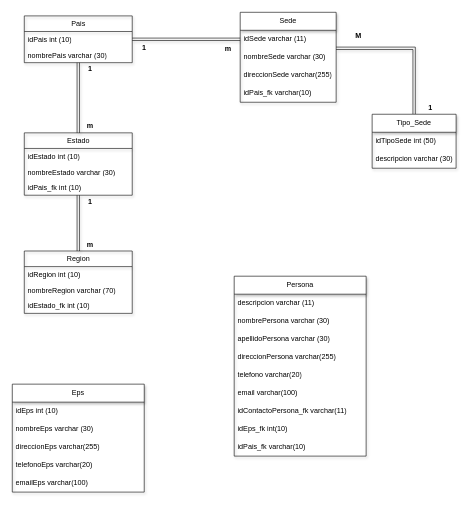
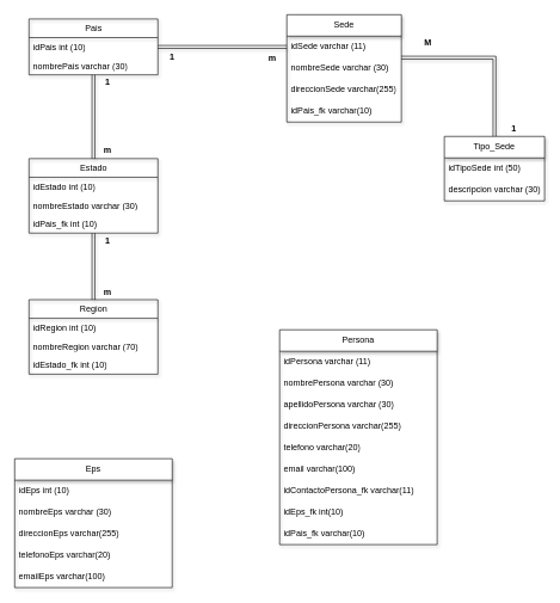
  <mxCell id="0" />
  <mxCell id="1" parent="0" />
  <mxCell id="2" style="edgeStyle=orthogonalEdgeStyle;html=1;entryX=0.5;entryY=0;entryDx=0;entryDy=0;shape=link;shadow=1;rounded=0;" edge="1" parent="1" source="3" target="8"><mxGeometry relative="1" as="geometry"><Array as="points"><mxPoint x="690" y="80" /></Array></mxGeometry></mxCell>
  <mxCell id="3" value="Sede" style="swimlane;fontStyle=0;childLayout=stackLayout;horizontal=1;startSize=30;horizontalStack=0;resizeParent=1;resizeParentMax=0;resizeLast=0;collapsible=1;marginBottom=0;whiteSpace=wrap;html=1;shadow=1;rounded=0;" vertex="1" parent="1"><mxGeometry x="400" y="20" width="160" height="150" as="geometry"><mxRectangle x="270" y="330" width="60" height="30" as="alternateBounds" /></mxGeometry></mxCell>
  <mxCell id="4" value="idSede varchar (11)" style="text;strokeColor=none;fillColor=none;align=left;verticalAlign=middle;spacingLeft=4;spacingRight=4;overflow=hidden;points=[[0,0.5],[1,0.5]];portConstraint=eastwest;rotatable=0;whiteSpace=wrap;html=1;shadow=1;rounded=0;" vertex="1" parent="3"><mxGeometry y="30" width="160" height="30" as="geometry" /></mxCell>
  <mxCell id="5" value="nombreSede varchar (30)" style="text;strokeColor=none;fillColor=none;align=left;verticalAlign=middle;spacingLeft=4;spacingRight=4;overflow=hidden;points=[[0,0.5],[1,0.5]];portConstraint=eastwest;rotatable=0;whiteSpace=wrap;html=1;shadow=1;rounded=0;" vertex="1" parent="3"><mxGeometry y="60" width="160" height="30" as="geometry" /></mxCell>
  <mxCell id="6" value="direccionSede varchar(255)" style="text;strokeColor=none;fillColor=none;align=left;verticalAlign=middle;spacingLeft=4;spacingRight=4;overflow=hidden;points=[[0,0.5],[1,0.5]];portConstraint=eastwest;rotatable=0;whiteSpace=wrap;html=1;shadow=1;rounded=0;" vertex="1" parent="3"><mxGeometry y="90" width="160" height="30" as="geometry" /></mxCell>
  <mxCell id="7" value="idPais_fk varchar(10)" style="text;strokeColor=none;fillColor=none;align=left;verticalAlign=middle;spacingLeft=4;spacingRight=4;overflow=hidden;points=[[0,0.5],[1,0.5]];portConstraint=eastwest;rotatable=0;whiteSpace=wrap;html=1;shadow=1;rounded=0;" vertex="1" parent="3"><mxGeometry y="120" width="160" height="30" as="geometry" /></mxCell>
  <mxCell id="8" value="Tipo_Sede" style="swimlane;fontStyle=0;childLayout=stackLayout;horizontal=1;startSize=30;horizontalStack=0;resizeParent=1;resizeParentMax=0;resizeLast=0;collapsible=1;marginBottom=0;whiteSpace=wrap;html=1;shadow=1;rounded=0;" vertex="1" parent="1"><mxGeometry x="620" y="190" width="140" height="90" as="geometry"><mxRectangle x="270" y="330" width="60" height="30" as="alternateBounds" /></mxGeometry></mxCell>
  <mxCell id="9" value="idTipoSede int (50)" style="text;strokeColor=none;fillColor=none;align=left;verticalAlign=middle;spacingLeft=4;spacingRight=4;overflow=hidden;points=[[0,0.5],[1,0.5]];portConstraint=eastwest;rotatable=0;whiteSpace=wrap;html=1;shadow=1;rounded=0;" vertex="1" parent="8"><mxGeometry y="30" width="140" height="30" as="geometry" /></mxCell>
  <mxCell id="10" value="descripcion varchar (30)" style="text;strokeColor=none;fillColor=none;align=left;verticalAlign=middle;spacingLeft=4;spacingRight=4;overflow=hidden;points=[[0,0.5],[1,0.5]];portConstraint=eastwest;rotatable=0;whiteSpace=wrap;html=1;shadow=1;rounded=0;" vertex="1" parent="8"><mxGeometry y="60" width="140" height="30" as="geometry" /></mxCell>
  <mxCell id="11" value="M" style="text;html=1;strokeColor=none;fillColor=none;align=center;verticalAlign=middle;whiteSpace=wrap;rounded=0;shadow=1;fontStyle=1" vertex="1" parent="1"><mxGeometry x="570" y="50" width="55" height="20" as="geometry" /></mxCell>
  <mxCell id="12" value="1" style="text;html=1;strokeColor=none;fillColor=none;align=center;verticalAlign=middle;whiteSpace=wrap;rounded=0;shadow=1;fontStyle=1" vertex="1" parent="1"><mxGeometry x="690" y="170" width="55" height="20" as="geometry" /></mxCell>
  <mxCell id="13" style="edgeStyle=orthogonalEdgeStyle;shape=link;rounded=0;sketch=0;html=1;entryX=0.5;entryY=0;entryDx=0;entryDy=0;shadow=1;" edge="1" parent="1" source="15" target="19"><mxGeometry relative="1" as="geometry" /></mxCell>
  <mxCell id="14" style="edgeStyle=orthogonalEdgeStyle;shape=link;rounded=0;sketch=0;html=1;entryX=0;entryY=0.5;entryDx=0;entryDy=0;shadow=1;" edge="1" parent="1" source="15" target="4"><mxGeometry relative="1" as="geometry" /></mxCell>
  <mxCell id="15" value="Pais" style="swimlane;fontStyle=0;childLayout=stackLayout;horizontal=1;startSize=26;fillColor=none;horizontalStack=0;resizeParent=1;resizeParentMax=0;resizeLast=0;collapsible=1;marginBottom=0;html=1;shadow=1;" vertex="1" parent="1"><mxGeometry x="40" y="26" width="180" height="78" as="geometry" /></mxCell>
  <mxCell id="16" value="idPais int (10)" style="text;strokeColor=none;fillColor=none;align=left;verticalAlign=top;spacingLeft=4;spacingRight=4;overflow=hidden;rotatable=0;points=[[0,0.5],[1,0.5]];portConstraint=eastwest;whiteSpace=wrap;html=1;shadow=1;" vertex="1" parent="15"><mxGeometry y="26" width="180" height="26" as="geometry" /></mxCell>
  <mxCell id="17" value="nombrePais varchar (30)" style="text;strokeColor=none;fillColor=none;align=left;verticalAlign=top;spacingLeft=4;spacingRight=4;overflow=hidden;rotatable=0;points=[[0,0.5],[1,0.5]];portConstraint=eastwest;whiteSpace=wrap;html=1;shadow=1;" vertex="1" parent="15"><mxGeometry y="52" width="180" height="26" as="geometry" /></mxCell>
  <mxCell id="18" style="edgeStyle=orthogonalEdgeStyle;shape=link;rounded=0;sketch=0;html=1;shadow=1;" edge="1" parent="1" source="19" target="23"><mxGeometry relative="1" as="geometry" /></mxCell>
  <mxCell id="19" value="Estado" style="swimlane;fontStyle=0;childLayout=stackLayout;horizontal=1;startSize=26;fillColor=none;horizontalStack=0;resizeParent=1;resizeParentMax=0;resizeLast=0;collapsible=1;marginBottom=0;html=1;shadow=1;" vertex="1" parent="1"><mxGeometry x="40" y="221" width="180" height="104" as="geometry" /></mxCell>
  <mxCell id="20" value="idEstado int (10)" style="text;strokeColor=none;fillColor=none;align=left;verticalAlign=top;spacingLeft=4;spacingRight=4;overflow=hidden;rotatable=0;points=[[0,0.5],[1,0.5]];portConstraint=eastwest;whiteSpace=wrap;html=1;shadow=1;" vertex="1" parent="19"><mxGeometry y="26" width="180" height="26" as="geometry" /></mxCell>
  <mxCell id="21" value="nombreEstado varchar (30)" style="text;strokeColor=none;fillColor=none;align=left;verticalAlign=top;spacingLeft=4;spacingRight=4;overflow=hidden;rotatable=0;points=[[0,0.5],[1,0.5]];portConstraint=eastwest;whiteSpace=wrap;html=1;shadow=1;" vertex="1" parent="19"><mxGeometry y="52" width="180" height="26" as="geometry" /></mxCell>
  <mxCell id="22" value="idPais_fk int (10)" style="text;strokeColor=none;fillColor=none;align=left;verticalAlign=top;spacingLeft=4;spacingRight=4;overflow=hidden;rotatable=0;points=[[0,0.5],[1,0.5]];portConstraint=eastwest;whiteSpace=wrap;html=1;shadow=1;" vertex="1" parent="19"><mxGeometry y="78" width="180" height="26" as="geometry" /></mxCell>
  <mxCell id="23" value="Region" style="swimlane;fontStyle=0;childLayout=stackLayout;horizontal=1;startSize=26;fillColor=none;horizontalStack=0;resizeParent=1;resizeParentMax=0;resizeLast=0;collapsible=1;marginBottom=0;html=1;shadow=1;" vertex="1" parent="1"><mxGeometry x="40" y="418" width="180" height="104" as="geometry" /></mxCell>
  <mxCell id="24" value="idRegion int (10)" style="text;strokeColor=none;fillColor=none;align=left;verticalAlign=top;spacingLeft=4;spacingRight=4;overflow=hidden;rotatable=0;points=[[0,0.5],[1,0.5]];portConstraint=eastwest;whiteSpace=wrap;html=1;shadow=1;" vertex="1" parent="23"><mxGeometry y="26" width="180" height="26" as="geometry" /></mxCell>
  <mxCell id="25" value="nombreRegion varchar (70)" style="text;strokeColor=none;fillColor=none;align=left;verticalAlign=top;spacingLeft=4;spacingRight=4;overflow=hidden;rotatable=0;points=[[0,0.5],[1,0.5]];portConstraint=eastwest;whiteSpace=wrap;html=1;shadow=1;" vertex="1" parent="23"><mxGeometry y="52" width="180" height="26" as="geometry" /></mxCell>
  <mxCell id="26" value="idEstado_fk int (10)" style="text;strokeColor=none;fillColor=none;align=left;verticalAlign=top;spacingLeft=4;spacingRight=4;overflow=hidden;rotatable=0;points=[[0,0.5],[1,0.5]];portConstraint=eastwest;whiteSpace=wrap;html=1;shadow=1;" vertex="1" parent="23"><mxGeometry y="78" width="180" height="26" as="geometry" /></mxCell>
  <mxCell id="27" value="1" style="text;html=1;strokeColor=none;fillColor=none;align=center;verticalAlign=middle;whiteSpace=wrap;rounded=0;shadow=1;fontStyle=1" vertex="1" parent="1"><mxGeometry x="120" y="104" width="60" height="22" as="geometry" /></mxCell>
  <mxCell id="28" value="m" style="text;html=1;strokeColor=none;fillColor=none;align=center;verticalAlign=middle;whiteSpace=wrap;rounded=0;shadow=1;fontStyle=1" vertex="1" parent="1"><mxGeometry x="120" y="396" width="60" height="22" as="geometry" /></mxCell>
  <mxCell id="29" value="m" style="text;html=1;strokeColor=none;fillColor=none;align=center;verticalAlign=middle;whiteSpace=wrap;rounded=0;shadow=1;fontStyle=1" vertex="1" parent="1"><mxGeometry x="120" y="199" width="60" height="22" as="geometry" /></mxCell>
  <mxCell id="30" value="1" style="text;html=1;strokeColor=none;fillColor=none;align=center;verticalAlign=middle;whiteSpace=wrap;rounded=0;shadow=1;fontStyle=1" vertex="1" parent="1"><mxGeometry x="120" y="325" width="60" height="22" as="geometry" /></mxCell>
  <mxCell id="31" value="1" style="text;html=1;strokeColor=none;fillColor=none;align=center;verticalAlign=middle;whiteSpace=wrap;rounded=0;shadow=1;fontStyle=1" vertex="1" parent="1"><mxGeometry x="210" y="69" width="60" height="22" as="geometry" /></mxCell>
  <mxCell id="32" value="m" style="text;html=1;strokeColor=none;fillColor=none;align=center;verticalAlign=middle;whiteSpace=wrap;rounded=0;shadow=1;fontStyle=1" vertex="1" parent="1"><mxGeometry x="350" y="70" width="60" height="22" as="geometry" /></mxCell>
  <mxCell id="33" value="Persona" style="swimlane;fontStyle=0;childLayout=stackLayout;horizontal=1;startSize=30;horizontalStack=0;resizeParent=1;resizeParentMax=0;resizeLast=0;collapsible=1;marginBottom=0;whiteSpace=wrap;html=1;shadow=1;rounded=0;" vertex="1" parent="1"><mxGeometry x="390" y="460" width="220" height="300" as="geometry"><mxRectangle x="270" y="330" width="60" height="30" as="alternateBounds" /></mxGeometry></mxCell>
- <mxCell id="34" value="descripcion varchar (11)" style="text;strokeColor=none;fillColor=none;align=left;verticalAlign=middle;spacingLeft=4;spacingRight=4;overflow=hidden;points=[[0,0.5],[1,0.5]];portConstraint=eastwest;rotatable=0;whiteSpace=wrap;html=1;shadow=1;rounded=0;" vertex="1" parent="33"><mxGeometry y="30" width="220" height="30" as="geometry" /></mxCell>
+ <mxCell id="34" value="idPersona varchar (11)" style="text;strokeColor=none;fillColor=none;align=left;verticalAlign=middle;spacingLeft=4;spacingRight=4;overflow=hidden;points=[[0,0.5],[1,0.5]];portConstraint=eastwest;rotatable=0;whiteSpace=wrap;html=1;shadow=1;rounded=0;" vertex="1" parent="33"><mxGeometry y="30" width="220" height="30" as="geometry" /></mxCell>
  <mxCell id="35" value="nombrePersona varchar (30)" style="text;strokeColor=none;fillColor=none;align=left;verticalAlign=middle;spacingLeft=4;spacingRight=4;overflow=hidden;points=[[0,0.5],[1,0.5]];portConstraint=eastwest;rotatable=0;whiteSpace=wrap;html=1;shadow=1;rounded=0;" vertex="1" parent="33"><mxGeometry y="60" width="220" height="30" as="geometry" /></mxCell>
  <mxCell id="36" value="apellidoPersona varchar (30)" style="text;strokeColor=none;fillColor=none;align=left;verticalAlign=middle;spacingLeft=4;spacingRight=4;overflow=hidden;points=[[0,0.5],[1,0.5]];portConstraint=eastwest;rotatable=0;whiteSpace=wrap;html=1;shadow=1;rounded=0;" vertex="1" parent="33"><mxGeometry y="90" width="220" height="30" as="geometry" /></mxCell>
  <mxCell id="37" value="direccionPersona varchar(255)" style="text;strokeColor=none;fillColor=none;align=left;verticalAlign=middle;spacingLeft=4;spacingRight=4;overflow=hidden;points=[[0,0.5],[1,0.5]];portConstraint=eastwest;rotatable=0;whiteSpace=wrap;html=1;shadow=1;rounded=0;" vertex="1" parent="33"><mxGeometry y="120" width="220" height="30" as="geometry" /></mxCell>
  <mxCell id="38" value="telefono varchar(20)" style="text;strokeColor=none;fillColor=none;align=left;verticalAlign=middle;spacingLeft=4;spacingRight=4;overflow=hidden;points=[[0,0.5],[1,0.5]];portConstraint=eastwest;rotatable=0;whiteSpace=wrap;html=1;shadow=1;rounded=0;" vertex="1" parent="33"><mxGeometry y="150" width="220" height="30" as="geometry" /></mxCell>
  <mxCell id="39" value="email varchar(100)" style="text;strokeColor=none;fillColor=none;align=left;verticalAlign=middle;spacingLeft=4;spacingRight=4;overflow=hidden;points=[[0,0.5],[1,0.5]];portConstraint=eastwest;rotatable=0;whiteSpace=wrap;html=1;shadow=1;rounded=0;" vertex="1" parent="33"><mxGeometry y="180" width="220" height="30" as="geometry" /></mxCell>
  <mxCell id="40" value="idContactoPersona_fk varchar(11)" style="text;strokeColor=none;fillColor=none;align=left;verticalAlign=middle;spacingLeft=4;spacingRight=4;overflow=hidden;points=[[0,0.5],[1,0.5]];portConstraint=eastwest;rotatable=0;whiteSpace=wrap;html=1;shadow=1;rounded=0;" vertex="1" parent="33"><mxGeometry y="210" width="220" height="30" as="geometry" /></mxCell>
  <mxCell id="41" value="idEps_fk int(10)" style="text;strokeColor=none;fillColor=none;align=left;verticalAlign=middle;spacingLeft=4;spacingRight=4;overflow=hidden;points=[[0,0.5],[1,0.5]];portConstraint=eastwest;rotatable=0;whiteSpace=wrap;html=1;shadow=1;rounded=0;" vertex="1" parent="33"><mxGeometry y="240" width="220" height="30" as="geometry" /></mxCell>
  <mxCell id="42" value="idPais_fk varchar(10)" style="text;strokeColor=none;fillColor=none;align=left;verticalAlign=middle;spacingLeft=4;spacingRight=4;overflow=hidden;points=[[0,0.5],[1,0.5]];portConstraint=eastwest;rotatable=0;whiteSpace=wrap;html=1;shadow=1;rounded=0;" vertex="1" parent="33"><mxGeometry y="270" width="220" height="30" as="geometry" /></mxCell>
  <mxCell id="43" value="Eps" style="swimlane;fontStyle=0;childLayout=stackLayout;horizontal=1;startSize=30;horizontalStack=0;resizeParent=1;resizeParentMax=0;resizeLast=0;collapsible=1;marginBottom=0;whiteSpace=wrap;html=1;shadow=1;rounded=0;" vertex="1" parent="1"><mxGeometry x="20" y="640" width="220" height="180" as="geometry"><mxRectangle x="270" y="330" width="60" height="30" as="alternateBounds" /></mxGeometry></mxCell>
  <mxCell id="44" value="idEps int (10)" style="text;strokeColor=none;fillColor=none;align=left;verticalAlign=middle;spacingLeft=4;spacingRight=4;overflow=hidden;points=[[0,0.5],[1,0.5]];portConstraint=eastwest;rotatable=0;whiteSpace=wrap;html=1;shadow=1;rounded=0;" vertex="1" parent="43"><mxGeometry y="30" width="220" height="30" as="geometry" /></mxCell>
  <mxCell id="45" value="nombreEps varchar (30)" style="text;strokeColor=none;fillColor=none;align=left;verticalAlign=middle;spacingLeft=4;spacingRight=4;overflow=hidden;points=[[0,0.5],[1,0.5]];portConstraint=eastwest;rotatable=0;whiteSpace=wrap;html=1;shadow=1;rounded=0;" vertex="1" parent="43"><mxGeometry y="60" width="220" height="30" as="geometry" /></mxCell>
  <mxCell id="46" value="direccionEps varchar(255)" style="text;strokeColor=none;fillColor=none;align=left;verticalAlign=middle;spacingLeft=4;spacingRight=4;overflow=hidden;points=[[0,0.5],[1,0.5]];portConstraint=eastwest;rotatable=0;whiteSpace=wrap;html=1;shadow=1;rounded=0;" vertex="1" parent="43"><mxGeometry y="90" width="220" height="30" as="geometry" /></mxCell>
  <mxCell id="47" value="telefonoEps varchar(20)" style="text;strokeColor=none;fillColor=none;align=left;verticalAlign=middle;spacingLeft=4;spacingRight=4;overflow=hidden;points=[[0,0.5],[1,0.5]];portConstraint=eastwest;rotatable=0;whiteSpace=wrap;html=1;shadow=1;rounded=0;" vertex="1" parent="43"><mxGeometry y="120" width="220" height="30" as="geometry" /></mxCell>
  <mxCell id="48" value="emailEps varchar(100)" style="text;strokeColor=none;fillColor=none;align=left;verticalAlign=middle;spacingLeft=4;spacingRight=4;overflow=hidden;points=[[0,0.5],[1,0.5]];portConstraint=eastwest;rotatable=0;whiteSpace=wrap;html=1;shadow=1;rounded=0;" vertex="1" parent="43"><mxGeometry y="150" width="220" height="30" as="geometry" /></mxCell>
